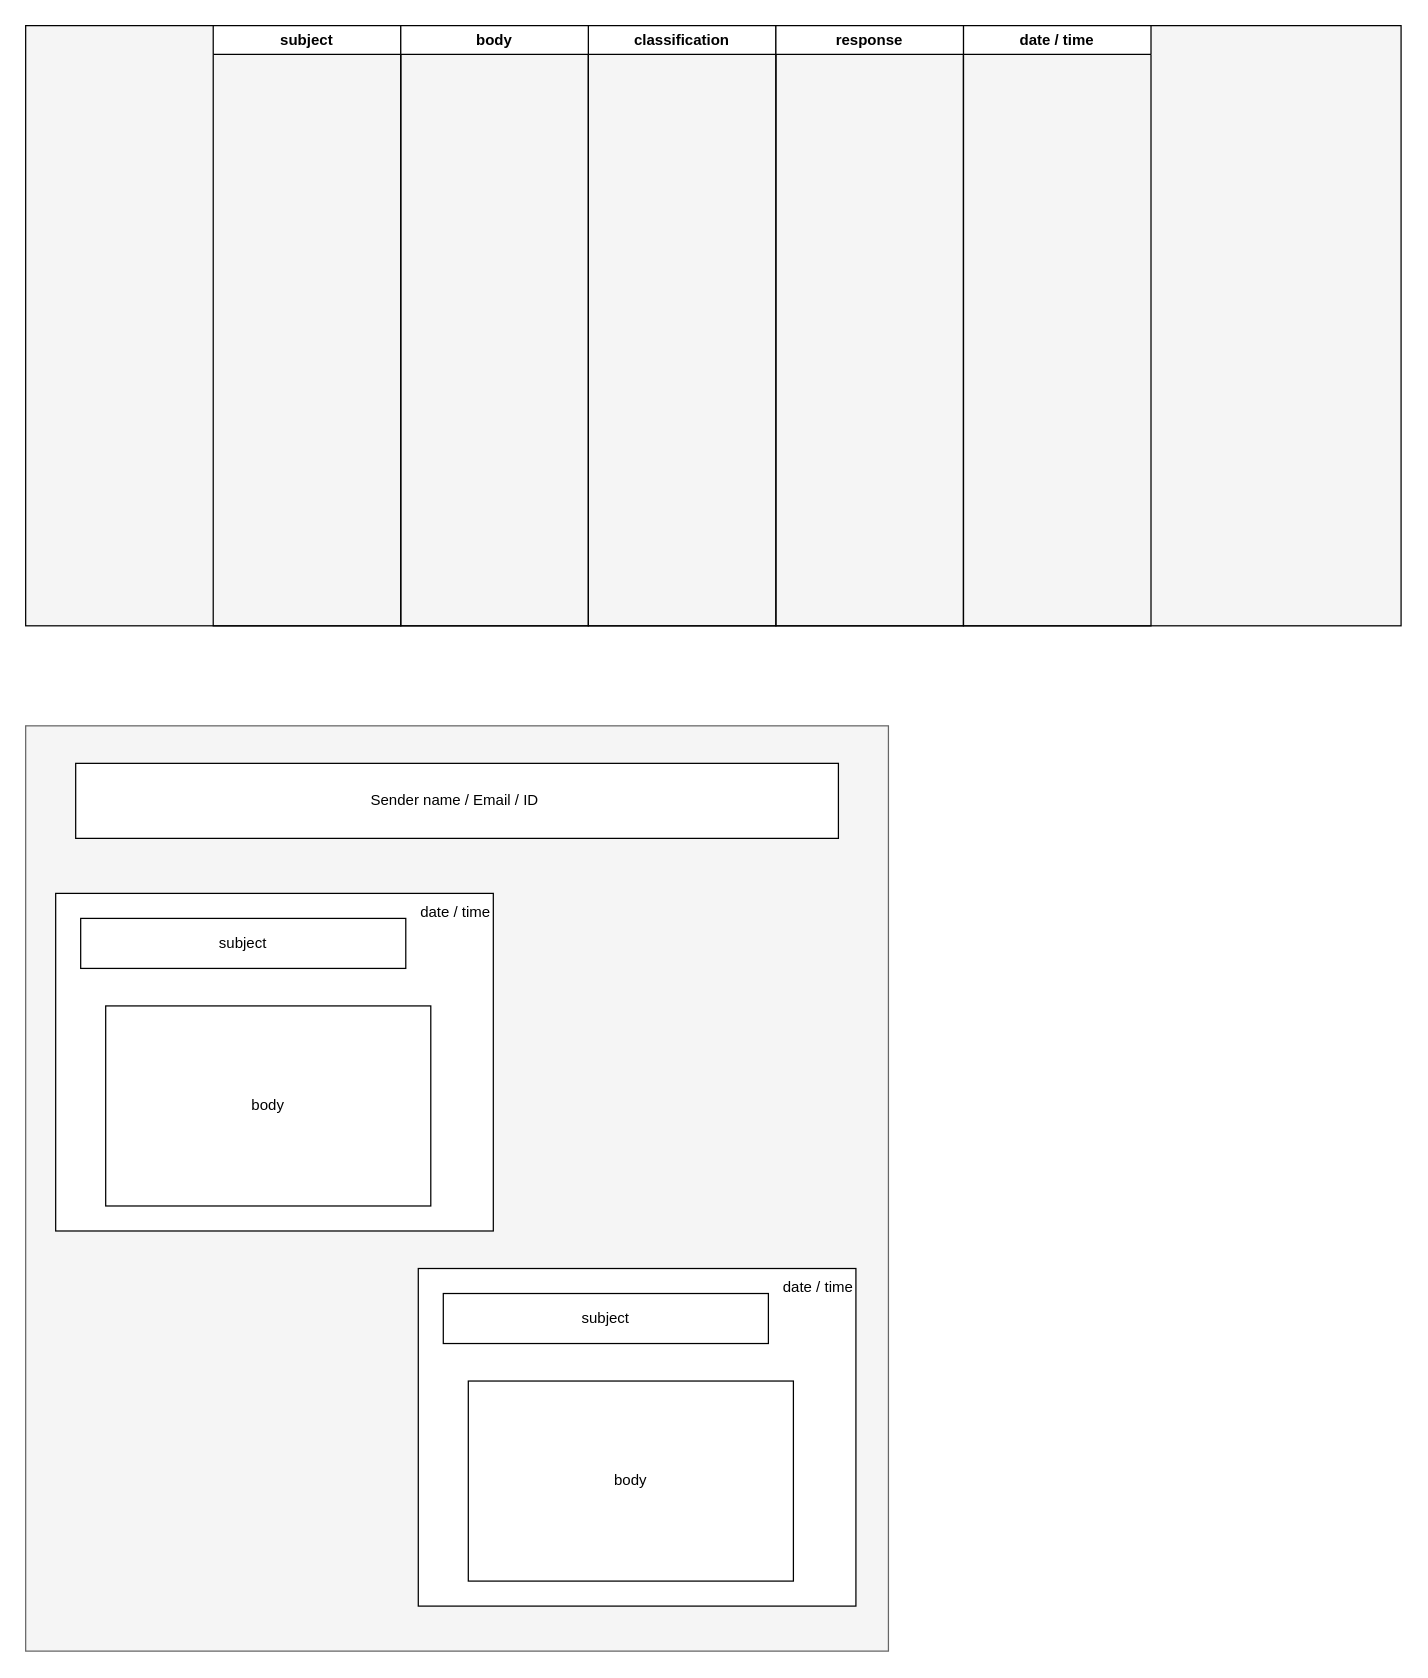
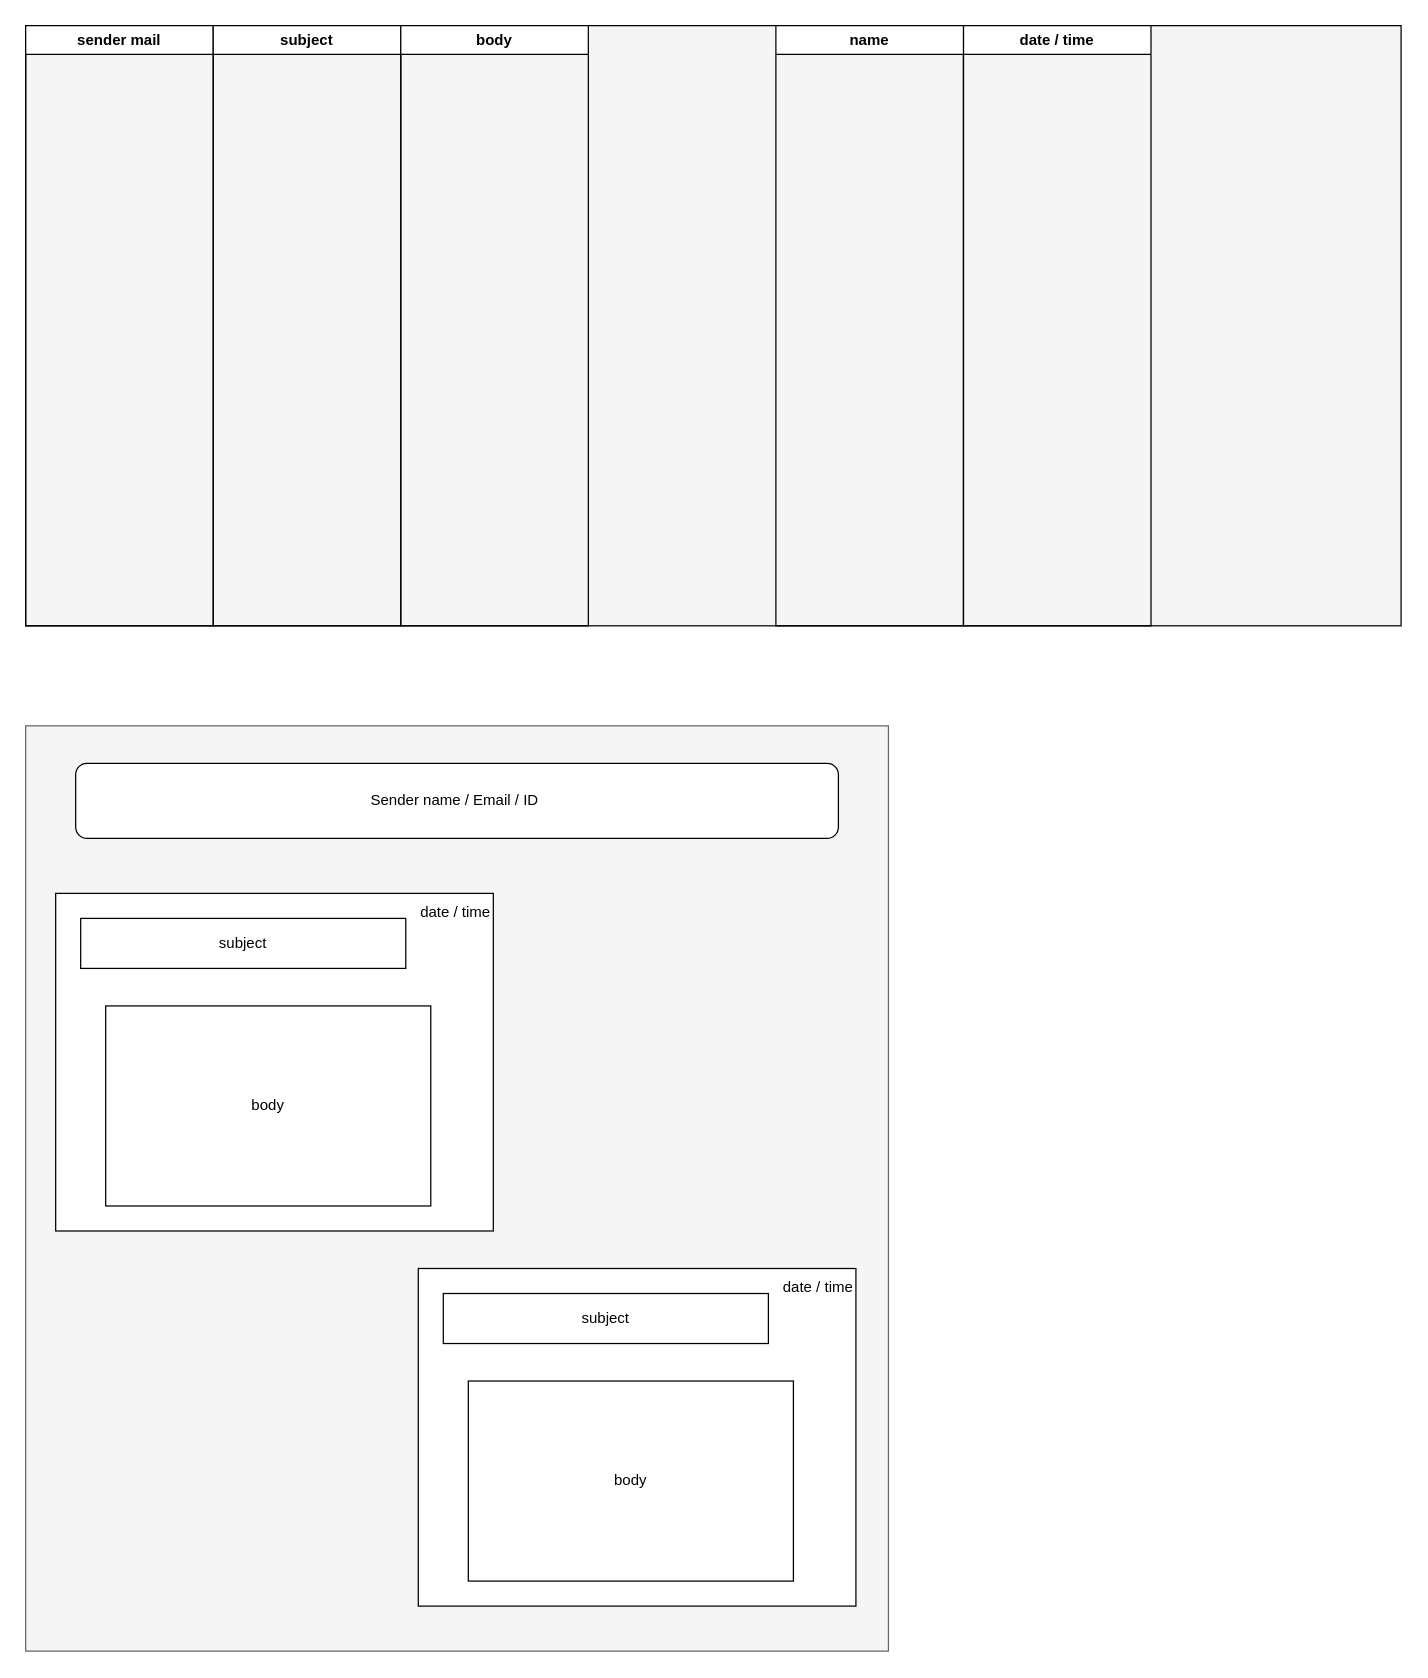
  <mxCell id="0" />
  <mxCell id="1" parent="0" />
  <mxCell id="2" value="" style="rounded=0;whiteSpace=wrap;html=1;strokeColor=#000000;fillColor=#f5f5f5;fontColor=#333333;" vertex="1" parent="1"><mxGeometry width="1100" height="480" as="geometry" x="20" y="20" /></mxCell>
+ <mxCell id="3" value="sender mail" style="swimlane;whiteSpace=wrap;html=1;strokeColor=#000000;" vertex="1" parent="1"><mxGeometry width="150" height="480" as="geometry" x="20" y="20" /></mxCell>
  <mxCell id="4" value="subject" style="swimlane;whiteSpace=wrap;html=1;strokeColor=#000000;" vertex="1" parent="1"><mxGeometry x="170" width="150" height="480" as="geometry" y="20" /></mxCell>
- <mxCell id="5" value="classification" style="swimlane;whiteSpace=wrap;html=1;strokeColor=#000000;" vertex="1" parent="1"><mxGeometry x="470" width="150" height="480" as="geometry" y="20" /></mxCell>
  <mxCell id="6" value="date / time" style="swimlane;whiteSpace=wrap;html=1;strokeColor=#000000;" vertex="1" parent="1"><mxGeometry x="770" width="150" height="480" as="geometry" y="20" /></mxCell>
  <mxCell id="7" value="body" style="swimlane;whiteSpace=wrap;html=1;strokeColor=#000000;" vertex="1" parent="1"><mxGeometry x="320" width="150" height="480" as="geometry" y="20" /></mxCell>
- <mxCell id="8" value="response" style="swimlane;whiteSpace=wrap;html=1;strokeColor=#000000;" vertex="1" parent="1"><mxGeometry x="620" width="150" height="480" as="geometry" y="20" /></mxCell>
+ <mxCell id="8" value="name" style="swimlane;whiteSpace=wrap;html=1;strokeColor=#000000;" vertex="1" parent="1"><mxGeometry x="620" width="150" height="480" as="geometry" y="20" /></mxCell>
  <mxCell id="9" value="" style="rounded=0;whiteSpace=wrap;html=1;fillColor=#f5f5f5;fontColor=#333333;strokeColor=#666666;" vertex="1" parent="1"><mxGeometry y="580" width="690" height="740" as="geometry" x="20" /></mxCell>
  <mxCell id="10" value="" style="rounded=0;whiteSpace=wrap;html=1;" vertex="1" parent="1"><mxGeometry x="44" y="714" width="350" height="270" as="geometry" /></mxCell>
  <mxCell id="11" value="subject" style="rounded=0;whiteSpace=wrap;html=1;" vertex="1" parent="1"><mxGeometry x="64" y="734" width="260" height="40" as="geometry" /></mxCell>
  <mxCell id="12" value="body" style="rounded=0;whiteSpace=wrap;html=1;" vertex="1" parent="1"><mxGeometry x="84" y="804" width="260" height="160" as="geometry" /></mxCell>
  <mxCell id="13" value="date / time" style="text;html=1;align=center;verticalAlign=middle;whiteSpace=wrap;rounded=0;" vertex="1" parent="1"><mxGeometry x="334" y="714" width="60" height="30" as="geometry" /></mxCell>
  <mxCell id="14" value="" style="rounded=0;whiteSpace=wrap;html=1;" vertex="1" parent="1"><mxGeometry x="334" y="1014" width="350" height="270" as="geometry" /></mxCell>
  <mxCell id="15" value="subject" style="rounded=0;whiteSpace=wrap;html=1;" vertex="1" parent="1"><mxGeometry x="354" y="1034" width="260" height="40" as="geometry" /></mxCell>
  <mxCell id="16" value="date / time" style="text;html=1;align=center;verticalAlign=middle;whiteSpace=wrap;rounded=0;" vertex="1" parent="1"><mxGeometry x="624" y="1014" width="60" height="30" as="geometry" /></mxCell>
  <mxCell id="17" value="body" style="rounded=0;whiteSpace=wrap;html=1;" vertex="1" parent="1"><mxGeometry x="374" y="1104" width="260" height="160" as="geometry" /></mxCell>
- <mxCell id="18" value="Sender name / Email / ID&amp;nbsp;" style="rounded=0;whiteSpace=wrap;html=1;" vertex="1" parent="1"><mxGeometry x="60" y="610" width="610" height="60" as="geometry" /></mxCell>
+ <mxCell id="18" value="Sender name / Email / ID&amp;nbsp;" style="whiteSpace=wrap;html=1;rounded=1;" vertex="1" parent="1"><mxGeometry x="60" y="610" width="610" height="60" as="geometry" /></mxCell>
